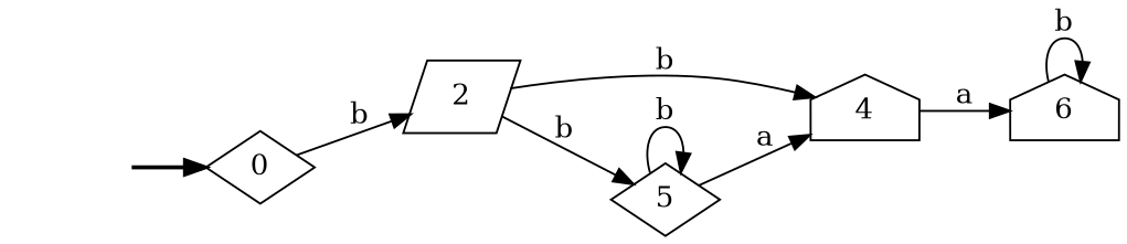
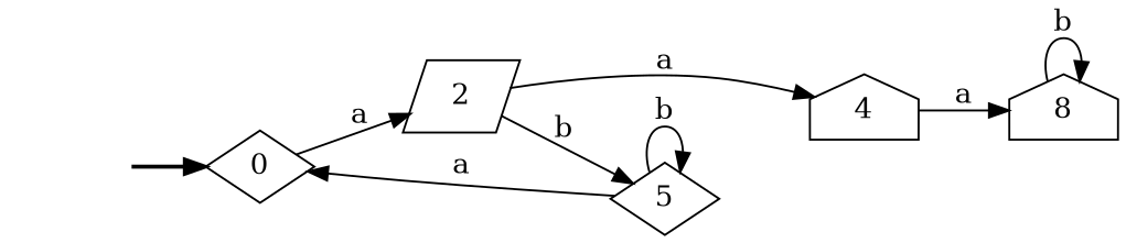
  digraph {
    rankdir=LR
    node [shape=diamond]
    fake [style=invisible shape=""]
    n2 [label=0 root=true]
    2 [shape=parallelogram]
    4 [shape=house]
    5
-   6 [shape=house]
+   6 [shape=house label=8]
    fake -> n2 [style=bold]
-   n2 -> 2 [label=b]
-   2 -> 4 [label=b]
+   n2 -> 2 [label=a]
+   2 -> 4 [label=a]
    2 -> 5 [label=b]
    4 -> 6 [label=a]
-   5 -> 4 [label=a]
+   5 -> n2 [label=a]
    5 -> 5 [label=b]
    6 -> 6 [label=b]
  }
